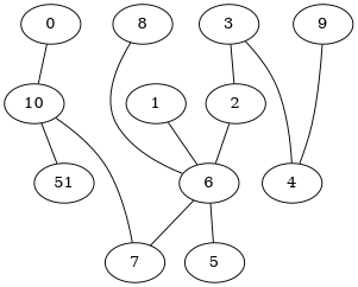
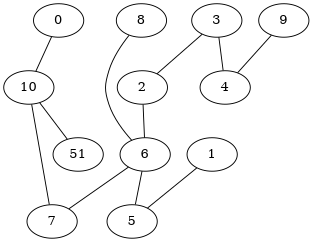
  strict graph {
    node [weight=0]
    edge [weight=0]
    8
    6
    7
    5
    3
    2
    4
    9
    10
    n10 [label=51]
    1
    0
    8 -- 6
    6 -- 7
    6 -- 5
    3 -- 2
    3 -- 4
    2 -- 6
    9 -- 4
    10 -- 7
    10 -- n10
-   1 -- 6
+   1 -- 5
    0 -- 10
  }
